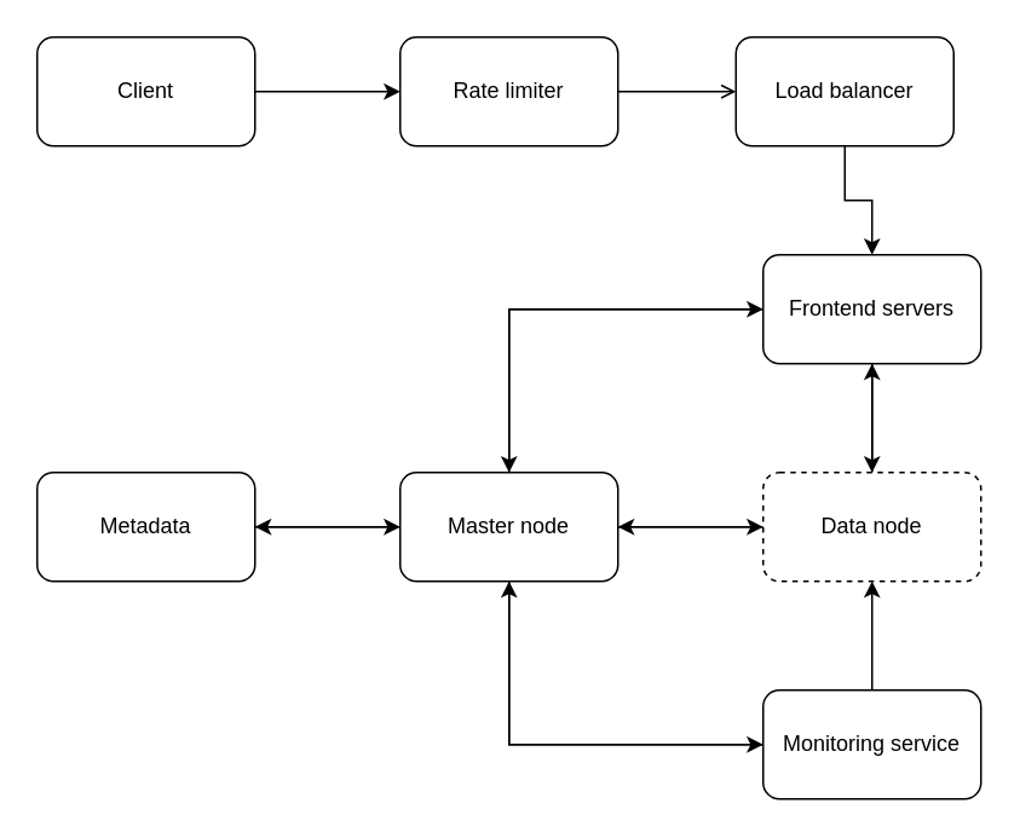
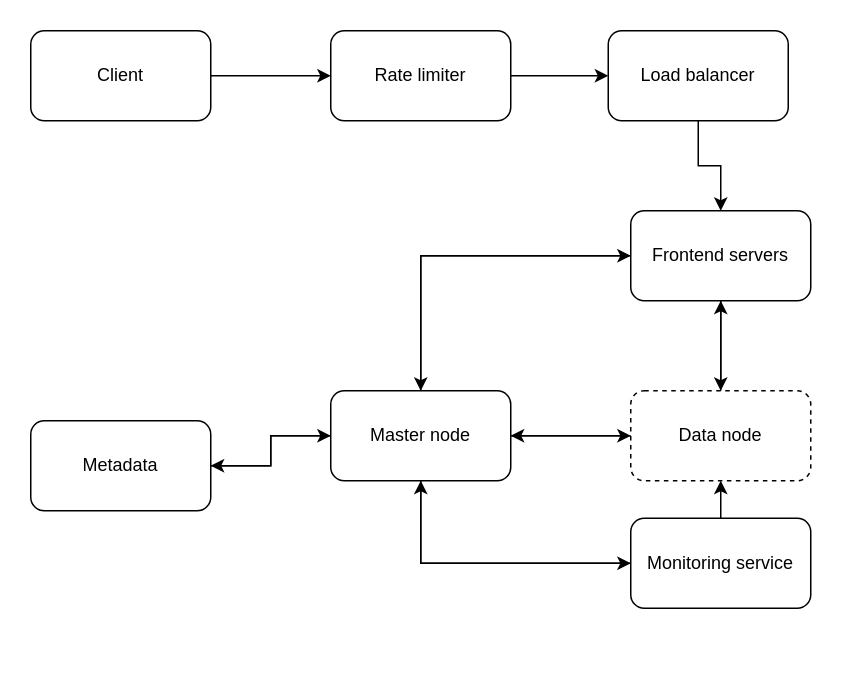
  <mxCell id="0" />
  <mxCell id="1" parent="0" />
  <mxCell id="2" style="edgeStyle=orthogonalEdgeStyle;rounded=0;orthogonalLoop=1;jettySize=auto;html=1;exitX=1;exitY=0.5;exitDx=0;exitDy=0;entryX=0;entryY=0.5;entryDx=0;entryDy=0;" parent="1" source="3" target="5" edge="1"><mxGeometry relative="1" as="geometry" /></mxCell>
  <mxCell id="3" value="Client" style="rounded=1;whiteSpace=wrap;html=1;" parent="1" vertex="1"><mxGeometry x="20" y="20" width="120" height="60" as="geometry" /></mxCell>
- <mxCell id="4" style="edgeStyle=orthogonalEdgeStyle;rounded=0;orthogonalLoop=1;jettySize=auto;html=1;exitX=1;exitY=0.5;exitDx=0;exitDy=0;entryX=0;entryY=0.5;entryDx=0;entryDy=0;endArrow=open;" parent="1" source="5" target="7" edge="1"><mxGeometry relative="1" as="geometry" /></mxCell>
+ <mxCell id="4" style="edgeStyle=orthogonalEdgeStyle;rounded=0;orthogonalLoop=1;jettySize=auto;html=1;exitX=1;exitY=0.5;exitDx=0;exitDy=0;entryX=0;entryY=0.5;entryDx=0;entryDy=0;" parent="1" source="5" target="7" edge="1"><mxGeometry relative="1" as="geometry" /></mxCell>
  <mxCell id="5" value="Rate limiter" style="rounded=1;whiteSpace=wrap;html=1;" parent="1" vertex="1"><mxGeometry x="220" y="20" width="120" height="60" as="geometry" /></mxCell>
  <mxCell id="6" style="edgeStyle=orthogonalEdgeStyle;rounded=0;orthogonalLoop=1;jettySize=auto;html=1;exitX=0.5;exitY=1;exitDx=0;exitDy=0;entryX=0.5;entryY=0;entryDx=0;entryDy=0;" parent="1" source="7" target="10" edge="1"><mxGeometry relative="1" as="geometry" /></mxCell>
  <mxCell id="7" value="Load balancer" style="rounded=1;whiteSpace=wrap;html=1;" parent="1" vertex="1"><mxGeometry x="405" y="20" width="120" height="60" as="geometry" /></mxCell>
  <mxCell id="8" style="edgeStyle=orthogonalEdgeStyle;rounded=0;orthogonalLoop=1;jettySize=auto;html=1;exitX=0;exitY=0.5;exitDx=0;exitDy=0;" parent="1" source="10" target="15" edge="1"><mxGeometry relative="1" as="geometry" /></mxCell>
  <mxCell id="9" style="edgeStyle=orthogonalEdgeStyle;rounded=0;orthogonalLoop=1;jettySize=auto;html=1;exitX=0.5;exitY=1;exitDx=0;exitDy=0;entryX=0.5;entryY=0;entryDx=0;entryDy=0;" parent="1" source="10" target="18" edge="1"><mxGeometry relative="1" as="geometry" /></mxCell>
  <mxCell id="10" value="Frontend servers" style="rounded=1;whiteSpace=wrap;html=1;" parent="1" vertex="1"><mxGeometry x="420" y="140" width="120" height="60" as="geometry" /></mxCell>
  <mxCell id="11" style="edgeStyle=orthogonalEdgeStyle;rounded=0;orthogonalLoop=1;jettySize=auto;html=1;exitX=1;exitY=0.5;exitDx=0;exitDy=0;entryX=0;entryY=0.5;entryDx=0;entryDy=0;" parent="1" source="15" target="18" edge="1"><mxGeometry relative="1" as="geometry" /></mxCell>
  <mxCell id="12" style="edgeStyle=orthogonalEdgeStyle;rounded=0;orthogonalLoop=1;jettySize=auto;html=1;exitX=0.5;exitY=0;exitDx=0;exitDy=0;entryX=0;entryY=0.5;entryDx=0;entryDy=0;" parent="1" source="15" target="10" edge="1"><mxGeometry relative="1" as="geometry" /></mxCell>
  <mxCell id="13" style="edgeStyle=orthogonalEdgeStyle;rounded=0;orthogonalLoop=1;jettySize=auto;html=1;exitX=0.5;exitY=1;exitDx=0;exitDy=0;entryX=0;entryY=0.5;entryDx=0;entryDy=0;" parent="1" source="15" target="21" edge="1"><mxGeometry relative="1" as="geometry" /></mxCell>
  <mxCell id="14" style="edgeStyle=orthogonalEdgeStyle;rounded=0;orthogonalLoop=1;jettySize=auto;html=1;exitX=0;exitY=0.5;exitDx=0;exitDy=0;entryX=1;entryY=0.5;entryDx=0;entryDy=0;" edge="1" parent="1" source="15" target="23"><mxGeometry relative="1" as="geometry" /></mxCell>
  <mxCell id="15" value="Master node" style="rounded=1;whiteSpace=wrap;html=1;" parent="1" vertex="1"><mxGeometry x="220" y="260" width="120" height="60" as="geometry" /></mxCell>
  <mxCell id="16" style="edgeStyle=orthogonalEdgeStyle;rounded=0;orthogonalLoop=1;jettySize=auto;html=1;exitX=0;exitY=0.5;exitDx=0;exitDy=0;entryX=1;entryY=0.5;entryDx=0;entryDy=0;" parent="1" source="18" target="15" edge="1"><mxGeometry relative="1" as="geometry" /></mxCell>
  <mxCell id="17" style="edgeStyle=orthogonalEdgeStyle;rounded=0;orthogonalLoop=1;jettySize=auto;html=1;exitX=0.5;exitY=0;exitDx=0;exitDy=0;entryX=0.5;entryY=1;entryDx=0;entryDy=0;" parent="1" source="18" target="10" edge="1"><mxGeometry relative="1" as="geometry" /></mxCell>
  <mxCell id="18" value="Data node" style="rounded=1;whiteSpace=wrap;html=1;dashed=1;" parent="1" vertex="1"><mxGeometry x="420" y="260" width="120" height="60" as="geometry" /></mxCell>
  <mxCell id="19" style="edgeStyle=orthogonalEdgeStyle;rounded=0;orthogonalLoop=1;jettySize=auto;html=1;exitX=0;exitY=0.5;exitDx=0;exitDy=0;entryX=0.5;entryY=1;entryDx=0;entryDy=0;" parent="1" source="21" target="15" edge="1"><mxGeometry relative="1" as="geometry" /></mxCell>
  <mxCell id="20" style="edgeStyle=orthogonalEdgeStyle;rounded=0;orthogonalLoop=1;jettySize=auto;html=1;exitX=0.5;exitY=0;exitDx=0;exitDy=0;" parent="1" source="21" target="18" edge="1"><mxGeometry relative="1" as="geometry" /></mxCell>
- <mxCell id="21" value="Monitoring service" style="rounded=1;whiteSpace=wrap;html=1;" parent="1" vertex="1"><mxGeometry x="420" y="380" width="120" height="60" as="geometry" /></mxCell>
+ <mxCell id="21" value="Monitoring service" style="rounded=1;whiteSpace=wrap;html=1;" parent="1" vertex="1"><mxGeometry x="420" y="345" width="120" height="60" as="geometry" /></mxCell>
  <mxCell id="22" style="edgeStyle=orthogonalEdgeStyle;rounded=0;orthogonalLoop=1;jettySize=auto;html=1;exitX=1;exitY=0.5;exitDx=0;exitDy=0;entryX=0;entryY=0.5;entryDx=0;entryDy=0;" edge="1" parent="1" source="23" target="15"><mxGeometry relative="1" as="geometry" /></mxCell>
- <mxCell id="23" value="Metadata" style="rounded=1;whiteSpace=wrap;html=1;" vertex="1" parent="1"><mxGeometry x="20" y="260" width="120" height="60" as="geometry" /></mxCell>
+ <mxCell id="23" value="Metadata" style="rounded=1;whiteSpace=wrap;html=1;" vertex="1" parent="1"><mxGeometry x="20" y="280" width="120" height="60" as="geometry" /></mxCell>
